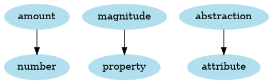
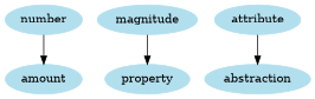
  digraph {
    node [color=lightblue2 style=filled]
    number
    amount
    magnitude
    property
    attribute
    abstraction
-   amount -> number
+   number -> amount
    magnitude -> property
-   abstraction -> attribute
+   attribute -> abstraction
  }
